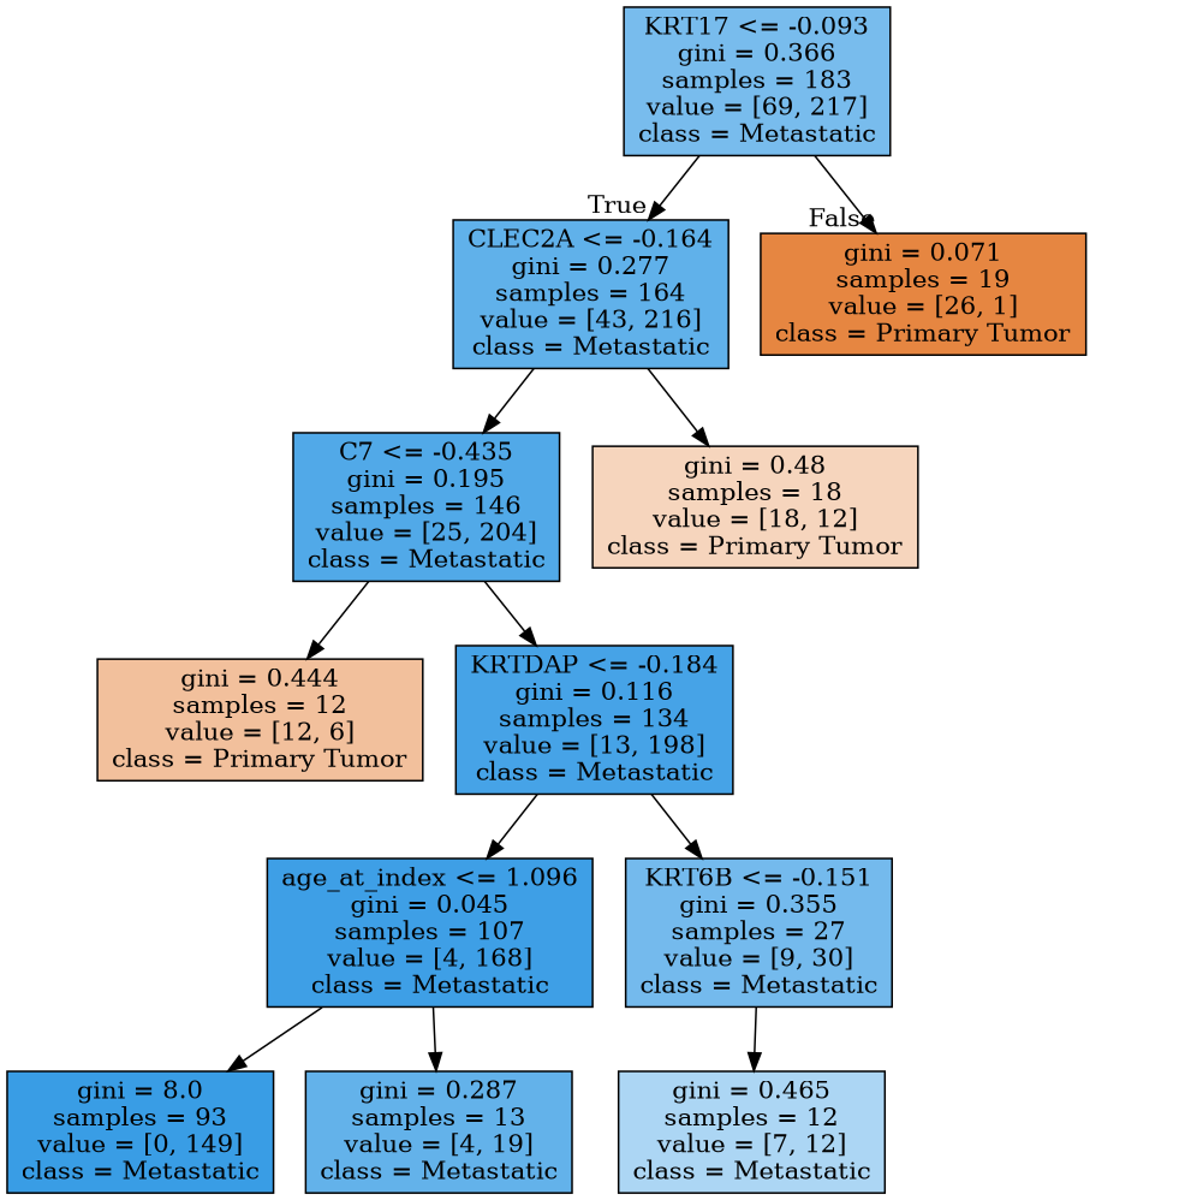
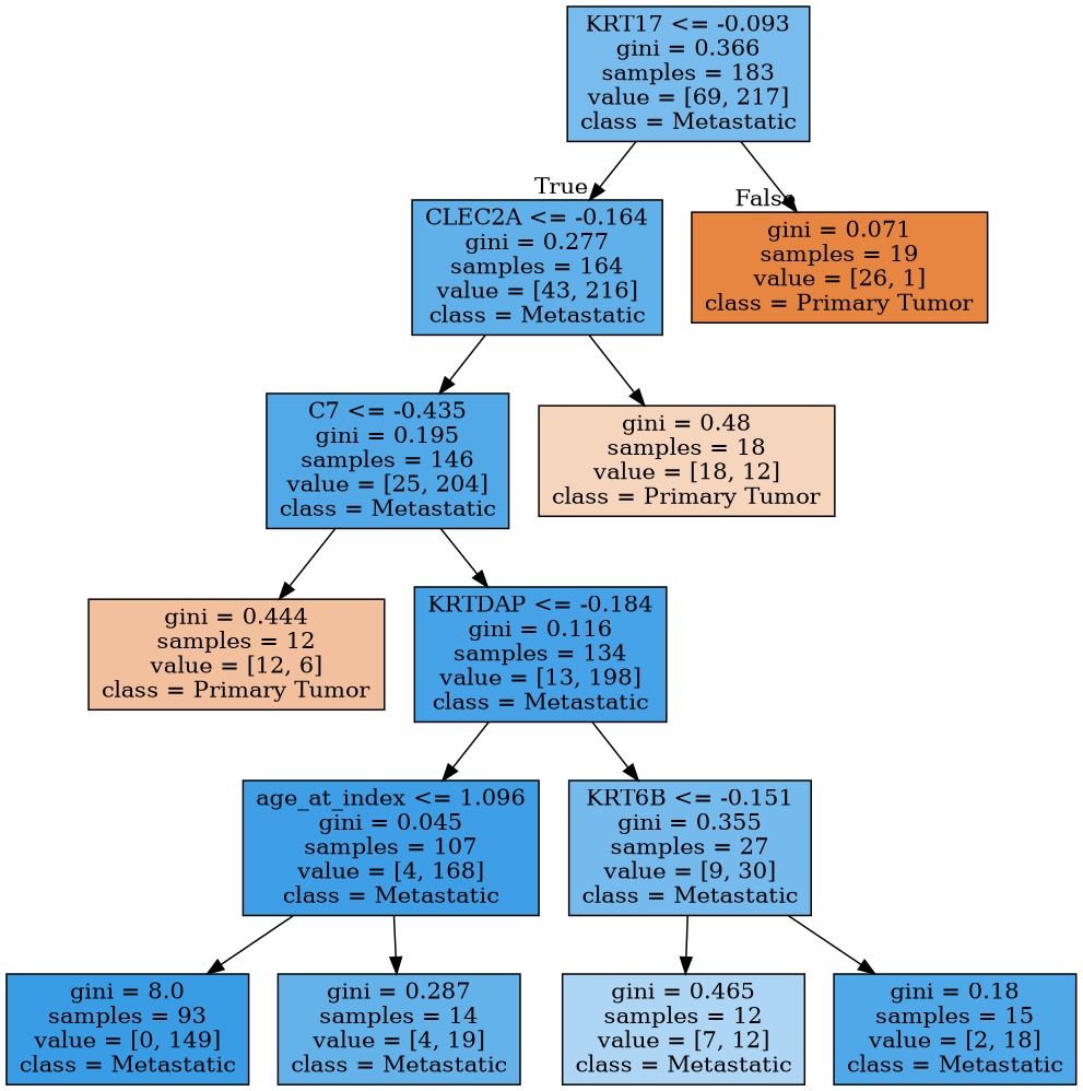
  digraph {
    node [color=black shape=box style=filled]
    n1 [fillcolor="#78bced" label="KRT17 <= -0.093\ngini = 0.366\nsamples = 183\nvalue = [69, 217]\nclass = Metastatic"]
    n2 [fillcolor="#60b1ea" label="CLEC2A <= -0.164\ngini = 0.277\nsamples = 164\nvalue = [43, 216]\nclass = Metastatic"]
    n3 [fillcolor="#e68641" label="gini = 0.071\nsamples = 19\nvalue = [26, 1]\nclass = Primary Tumor"]
    n4 [fillcolor="#51a9e8" label="C7 <= -0.435\ngini = 0.195\nsamples = 146\nvalue = [25, 204]\nclass = Metastatic"]
    n5 [fillcolor="#f6d5bd" label="gini = 0.48\nsamples = 18\nvalue = [18, 12]\nclass = Primary Tumor"]
    n6 [fillcolor="#f2c09c" label="gini = 0.444\nsamples = 12\nvalue = [12, 6]\nclass = Primary Tumor"]
    n7 [fillcolor="#46a3e7" label="KRTDAP <= -0.184\ngini = 0.116\nsamples = 134\nvalue = [13, 198]\nclass = Metastatic"]
    n8 [fillcolor="#3e9fe6" label="age_at_index <= 1.096\ngini = 0.045\nsamples = 107\nvalue = [4, 168]\nclass = Metastatic"]
    n9 [fillcolor="#74baed" label="KRT6B <= -0.151\ngini = 0.355\nsamples = 27\nvalue = [9, 30]\nclass = Metastatic"]
    n10 [fillcolor="#399de5" label="gini = 8.0\nsamples = 93\nvalue = [0, 149]\nclass = Metastatic"]
-   n11 [fillcolor="#63b2ea" label="gini = 0.287\nsamples = 13\nvalue = [4, 19]\nclass = Metastatic"]
+   n11 [fillcolor="#63b2ea" label="gini = 0.287\nsamples = 14\nvalue = [4, 19]\nclass = Metastatic"]
    n12 [fillcolor="#acd6f4" label="gini = 0.465\nsamples = 12\nvalue = [7, 12]\nclass = Metastatic"]
+   n13 [fillcolor="#4fa8e8" label="gini = 0.18\nsamples = 15\nvalue = [2, 18]\nclass = Metastatic"]
    n1 -> n2 [headlabel=True labelangle=45 labeldistance=2.5]
    n1 -> n3 [headlabel=False labelangle=-45 labeldistance=2.5]
    n2 -> n4
    n2 -> n5
    n4 -> n6
    n4 -> n7
    n7 -> n8
    n7 -> n9
    n8 -> n10
    n8 -> n11
    n9 -> n12
+   n9 -> n13
  }
